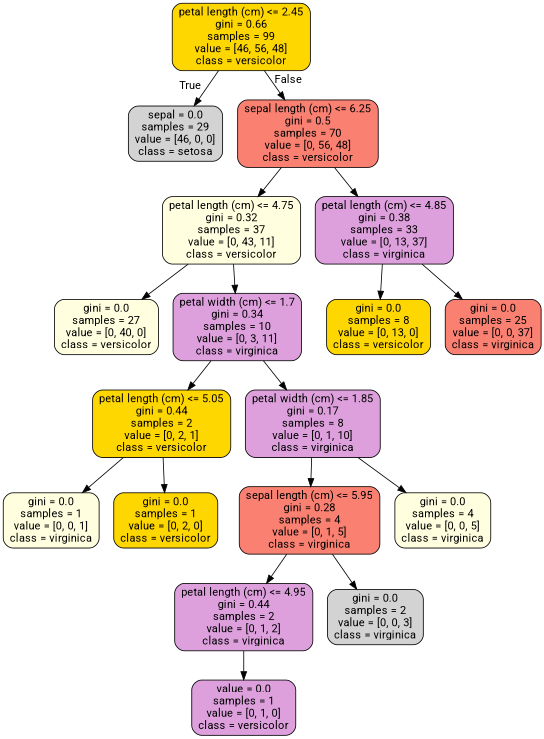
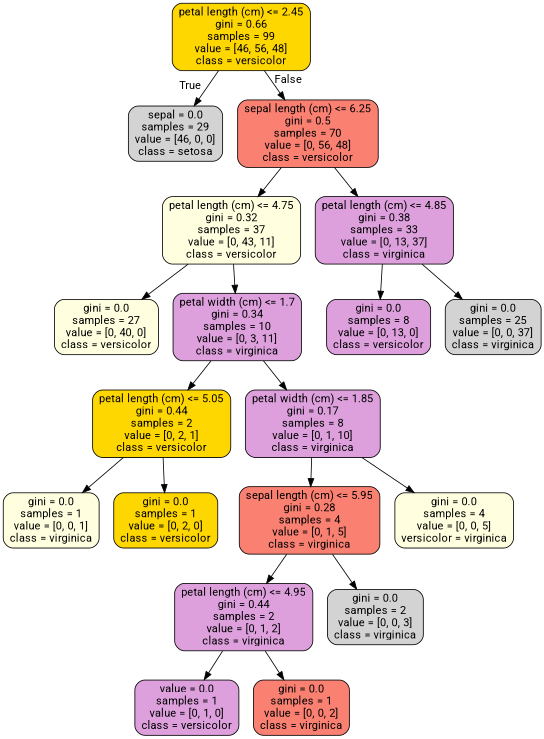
  digraph {
    fontname=Roboto
    node [color=black fillcolor=plum fontname=Roboto shape=box style="filled, rounded"]
    edge [fontname=Roboto]
    n1 [fillcolor=gold label="petal length (cm) <= 2.45\ngini = 0.66\nsamples = 99\nvalue = [46, 56, 48]\nclass = versicolor"]
    n2 [fillcolor=lightgrey label="sepal = 0.0\nsamples = 29\nvalue = [46, 0, 0]\nclass = setosa"]
    n3 [fillcolor=salmon label="sepal length (cm) <= 6.25\ngini = 0.5\nsamples = 70\nvalue = [0, 56, 48]\nclass = versicolor"]
    n4 [fillcolor=lightyellow label="petal length (cm) <= 4.75\ngini = 0.32\nsamples = 37\nvalue = [0, 43, 11]\nclass = versicolor"]
    n5 [label="petal length (cm) <= 4.85\ngini = 0.38\nsamples = 33\nvalue = [0, 13, 37]\nclass = virginica"]
    n6 [fillcolor=lightyellow label="gini = 0.0\nsamples = 27\nvalue = [0, 40, 0]\nclass = versicolor"]
    n7 [label="petal width (cm) <= 1.7\ngini = 0.34\nsamples = 10\nvalue = [0, 3, 11]\nclass = virginica"]
-   n8 [fillcolor=gold label="gini = 0.0\nsamples = 8\nvalue = [0, 13, 0]\nclass = versicolor"]
-   n9 [fillcolor=salmon label="gini = 0.0\nsamples = 25\nvalue = [0, 0, 37]\nclass = virginica"]
+   n8 [label="gini = 0.0\nsamples = 8\nvalue = [0, 13, 0]\nclass = versicolor"]
+   n9 [fillcolor=lightgrey label="gini = 0.0\nsamples = 25\nvalue = [0, 0, 37]\nclass = virginica"]
    n10 [fillcolor=gold label="petal length (cm) <= 5.05\ngini = 0.44\nsamples = 2\nvalue = [0, 2, 1]\nclass = versicolor"]
    n11 [label="petal width (cm) <= 1.85\ngini = 0.17\nsamples = 8\nvalue = [0, 1, 10]\nclass = virginica"]
    n12 [fillcolor=lightyellow label="gini = 0.0\nsamples = 1\nvalue = [0, 0, 1]\nclass = virginica"]
    n13 [fillcolor=gold label="gini = 0.0\nsamples = 1\nvalue = [0, 2, 0]\nclass = versicolor"]
    n14 [fillcolor=salmon label="sepal length (cm) <= 5.95\ngini = 0.28\nsamples = 4\nvalue = [0, 1, 5]\nclass = virginica"]
-   n15 [fillcolor=lightyellow label="gini = 0.0\nsamples = 4\nvalue = [0, 0, 5]\nclass = virginica"]
+   n15 [fillcolor=lightyellow label="gini = 0.0\nsamples = 4\nvalue = [0, 0, 5]\nversicolor = virginica"]
    n16 [label="petal length (cm) <= 4.95\ngini = 0.44\nsamples = 2\nvalue = [0, 1, 2]\nclass = virginica"]
    n17 [fillcolor=lightgrey label="gini = 0.0\nsamples = 2\nvalue = [0, 0, 3]\nclass = virginica"]
    n18 [label="value = 0.0\nsamples = 1\nvalue = [0, 1, 0]\nclass = versicolor"]
+   n19 [fillcolor=salmon label="gini = 0.0\nsamples = 1\nvalue = [0, 0, 2]\nclass = virginica"]
    n1 -> n2 [headlabel=True labelangle=45 labeldistance=2.5]
    n1 -> n3 [headlabel=False labelangle=-45 labeldistance=2.5]
    n3 -> n4
    n3 -> n5
    n4 -> n6
    n4 -> n7
    n5 -> n8
    n5 -> n9
    n7 -> n10
    n7 -> n11
    n10 -> n12
    n10 -> n13
    n11 -> n14
    n11 -> n15
    n14 -> n16
    n14 -> n17
    n16 -> n18
+   n16 -> n19
  }
